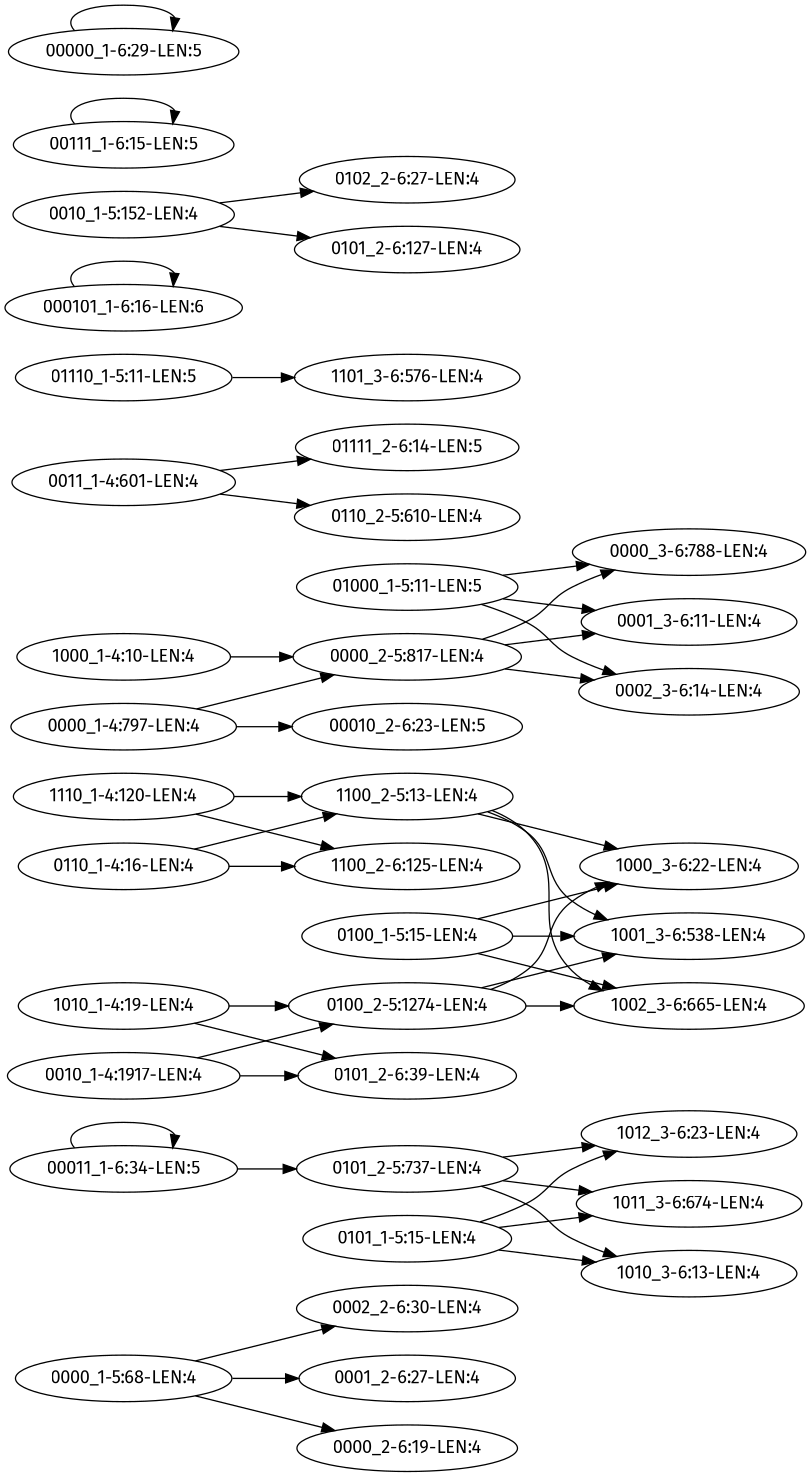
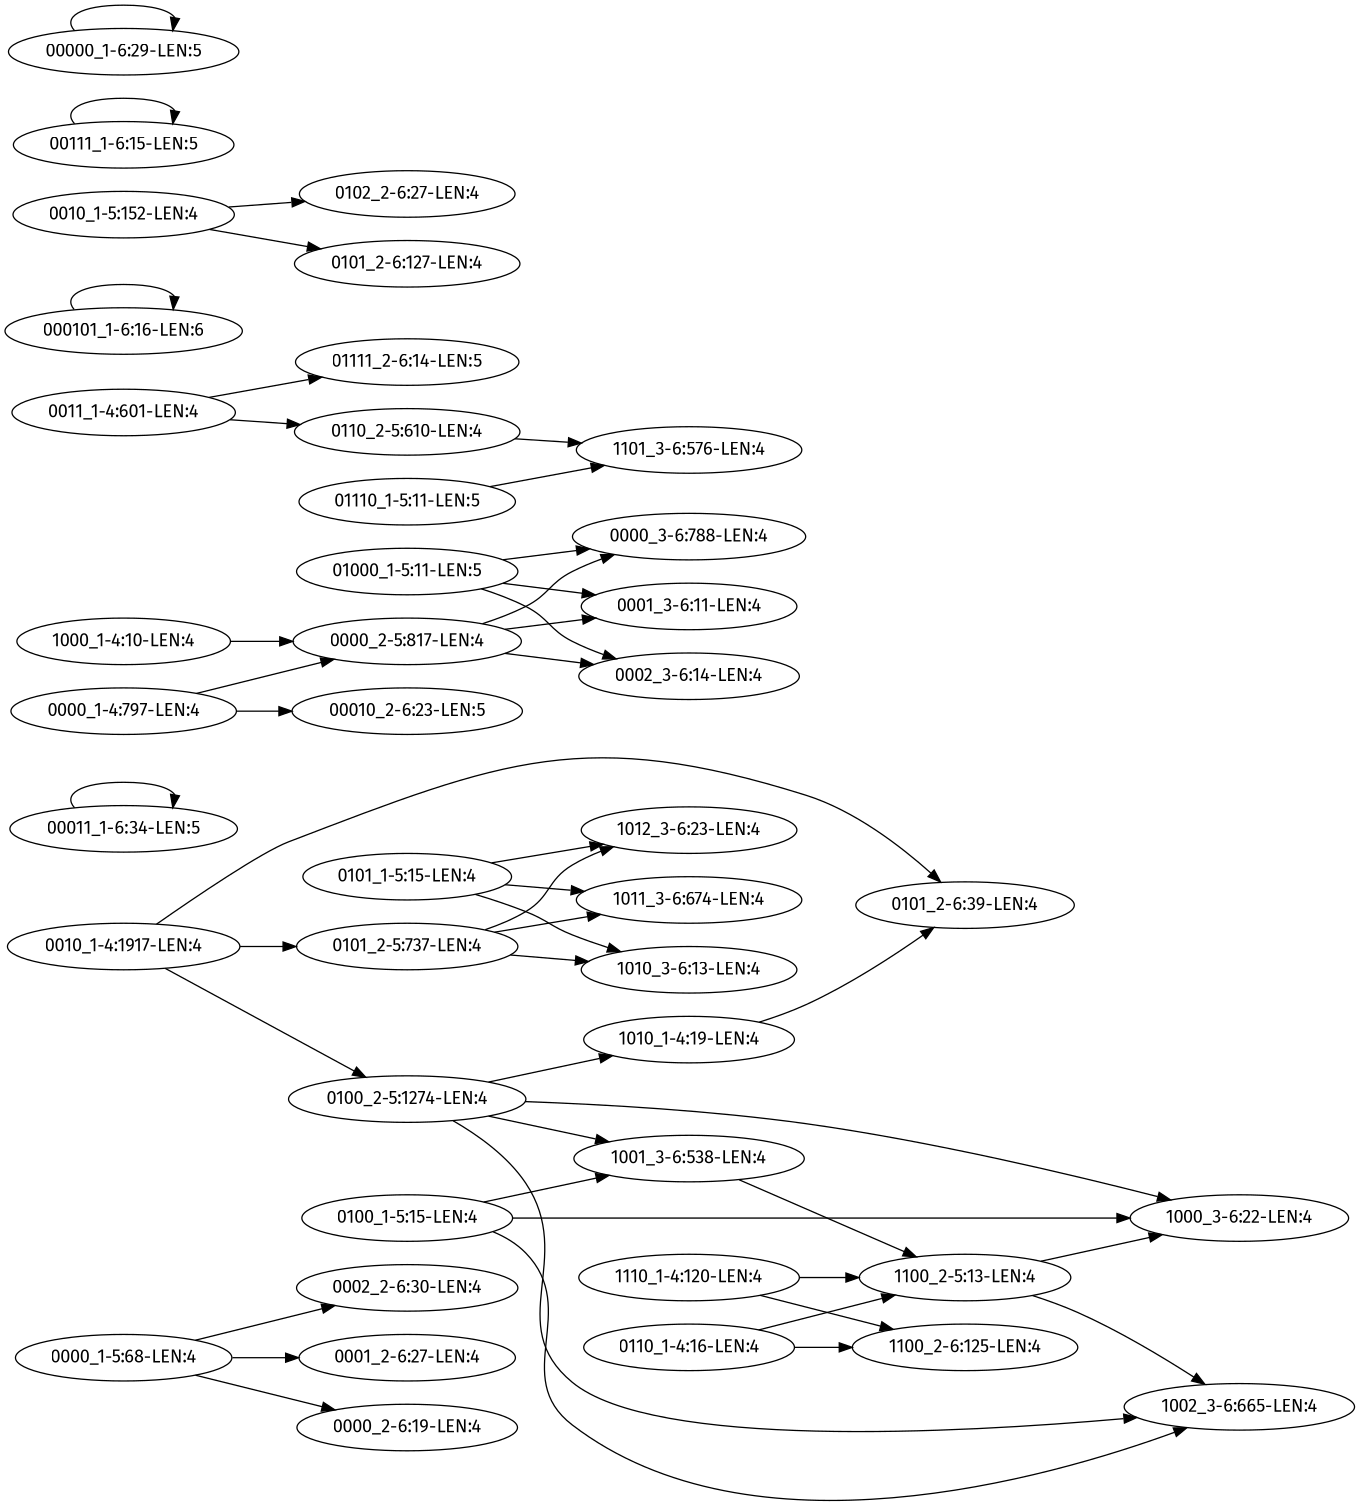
  digraph {
    fontname="Fira Sans"
    rankdir=LR
    node [fontname="Fira Sans"]
    edge [fontname="Fira Sans"]
    "0000_1-5:68-LEN:4"
    "0002_2-6:30-LEN:4"
    "0001_2-6:27-LEN:4"
    "0000_2-6:19-LEN:4"
    "0101_2-5:737-LEN:4"
    "1012_3-6:23-LEN:4"
    "1011_3-6:674-LEN:4"
    "1010_3-6:13-LEN:4"
    "1110_1-4:120-LEN:4"
    "1100_2-6:125-LEN:4"
    "1100_2-5:13-LEN:4"
    "1000_3-6:22-LEN:4"
    "1001_3-6:538-LEN:4"
    "1002_3-6:665-LEN:4"
    "00011_1-6:34-LEN:5"
    "1000_1-4:10-LEN:4"
    "0000_2-5:817-LEN:4"
    "0000_3-6:788-LEN:4"
    "0001_3-6:11-LEN:4"
    "0002_3-6:14-LEN:4"
    "0011_1-4:601-LEN:4"
    "01111_2-6:14-LEN:5"
    "0110_2-5:610-LEN:4"
    "1101_3-6:576-LEN:4"
    "0100_1-5:15-LEN:4"
    "01000_1-5:11-LEN:5"
    "0110_1-4:16-LEN:4"
    "000101_1-6:16-LEN:6"
    "1010_1-4:19-LEN:4"
    "0100_2-5:1274-LEN:4"
    "0101_2-6:39-LEN:4"
    "01110_1-5:11-LEN:5"
    "0010_1-5:152-LEN:4"
    "0102_2-6:27-LEN:4"
    "0101_2-6:127-LEN:4"
    "00111_1-6:15-LEN:5"
    "00000_1-6:29-LEN:5"
    "0000_1-4:797-LEN:4"
    "00010_2-6:23-LEN:5"
    "0010_1-4:1917-LEN:4"
    "0101_1-5:15-LEN:4"
    "0000_1-5:68-LEN:4" -> "0002_2-6:30-LEN:4"
    "0000_1-5:68-LEN:4" -> "0001_2-6:27-LEN:4"
    "0000_1-5:68-LEN:4" -> "0000_2-6:19-LEN:4"
    "0101_2-5:737-LEN:4" -> "1012_3-6:23-LEN:4"
    "0101_2-5:737-LEN:4" -> "1011_3-6:674-LEN:4"
    "0101_2-5:737-LEN:4" -> "1010_3-6:13-LEN:4"
    "1110_1-4:120-LEN:4" -> "1100_2-6:125-LEN:4"
    "1110_1-4:120-LEN:4" -> "1100_2-5:13-LEN:4"
    "1100_2-5:13-LEN:4" -> "1000_3-6:22-LEN:4"
-   "1100_2-5:13-LEN:4" -> "1001_3-6:538-LEN:4"
+   "1001_3-6:538-LEN:4" -> "1100_2-5:13-LEN:4"
    "1100_2-5:13-LEN:4" -> "1002_3-6:665-LEN:4"
    "00011_1-6:34-LEN:5" -> "00011_1-6:34-LEN:5"
    "1000_1-4:10-LEN:4" -> "0000_2-5:817-LEN:4"
    "0000_2-5:817-LEN:4" -> "0000_3-6:788-LEN:4"
    "0000_2-5:817-LEN:4" -> "0001_3-6:11-LEN:4"
    "0000_2-5:817-LEN:4" -> "0002_3-6:14-LEN:4"
    "0011_1-4:601-LEN:4" -> "01111_2-6:14-LEN:5"
    "0011_1-4:601-LEN:4" -> "0110_2-5:610-LEN:4"
+   "0110_2-5:610-LEN:4" -> "1101_3-6:576-LEN:4"
    "0100_1-5:15-LEN:4" -> "1000_3-6:22-LEN:4"
    "0100_1-5:15-LEN:4" -> "1001_3-6:538-LEN:4"
    "0100_1-5:15-LEN:4" -> "1002_3-6:665-LEN:4"
    "01000_1-5:11-LEN:5" -> "0000_3-6:788-LEN:4"
    "01000_1-5:11-LEN:5" -> "0001_3-6:11-LEN:4"
    "01000_1-5:11-LEN:5" -> "0002_3-6:14-LEN:4"
    "0110_1-4:16-LEN:4" -> "1100_2-6:125-LEN:4"
    "0110_1-4:16-LEN:4" -> "1100_2-5:13-LEN:4"
    "000101_1-6:16-LEN:6" -> "000101_1-6:16-LEN:6"
-   "1010_1-4:19-LEN:4" -> "0100_2-5:1274-LEN:4"
+   "0100_2-5:1274-LEN:4" -> "1010_1-4:19-LEN:4"
    "1010_1-4:19-LEN:4" -> "0101_2-6:39-LEN:4"
    "0100_2-5:1274-LEN:4" -> "1000_3-6:22-LEN:4"
    "0100_2-5:1274-LEN:4" -> "1001_3-6:538-LEN:4"
    "0100_2-5:1274-LEN:4" -> "1002_3-6:665-LEN:4"
    "01110_1-5:11-LEN:5" -> "1101_3-6:576-LEN:4"
    "0010_1-5:152-LEN:4" -> "0102_2-6:27-LEN:4"
    "0010_1-5:152-LEN:4" -> "0101_2-6:127-LEN:4"
    "00111_1-6:15-LEN:5" -> "00111_1-6:15-LEN:5"
    "00000_1-6:29-LEN:5" -> "00000_1-6:29-LEN:5"
    "0000_1-4:797-LEN:4" -> "0000_2-5:817-LEN:4"
    "0000_1-4:797-LEN:4" -> "00010_2-6:23-LEN:5"
-   "00011_1-6:34-LEN:5" -> "0101_2-5:737-LEN:4"
+   "0010_1-4:1917-LEN:4" -> "0101_2-5:737-LEN:4"
    "0010_1-4:1917-LEN:4" -> "0100_2-5:1274-LEN:4"
    "0010_1-4:1917-LEN:4" -> "0101_2-6:39-LEN:4"
    "0101_1-5:15-LEN:4" -> "1012_3-6:23-LEN:4"
    "0101_1-5:15-LEN:4" -> "1011_3-6:674-LEN:4"
    "0101_1-5:15-LEN:4" -> "1010_3-6:13-LEN:4"
  }
